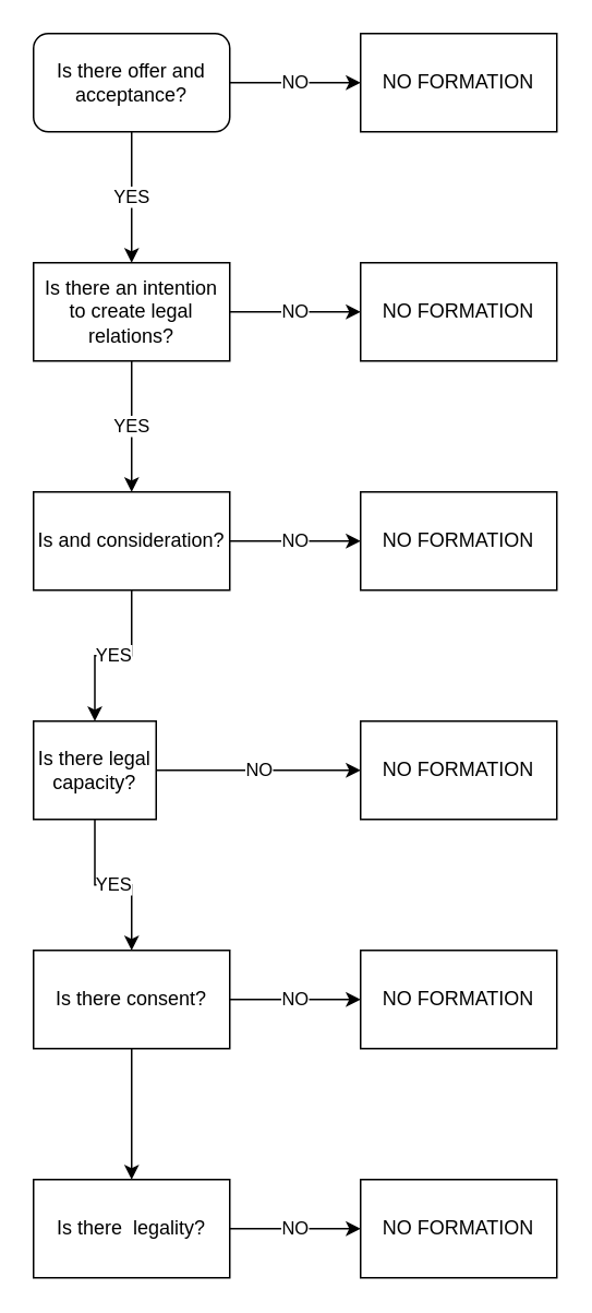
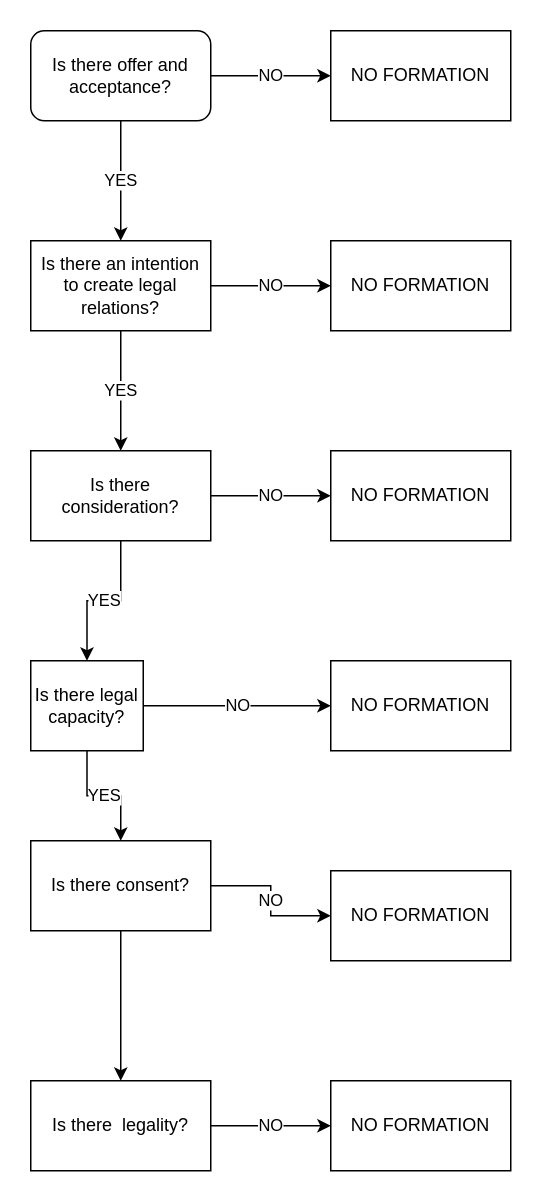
  <mxCell id="0" />
  <mxCell id="1" parent="0" />
  <mxCell id="2" value="YES" style="edgeStyle=orthogonalEdgeStyle;rounded=0;orthogonalLoop=1;jettySize=auto;html=1;" edge="1" parent="1" source="4" target="7"><mxGeometry relative="1" as="geometry" /></mxCell>
  <mxCell id="3" value="NO" style="edgeStyle=orthogonalEdgeStyle;rounded=0;orthogonalLoop=1;jettySize=auto;html=1;" edge="1" parent="1" source="4" target="17"><mxGeometry relative="1" as="geometry" /></mxCell>
  <mxCell id="4" value="Is there offer and acceptance?" style="whiteSpace=wrap;html=1;rounded=1;" vertex="1" parent="1"><mxGeometry x="20" y="20" width="120" height="60" as="geometry" /></mxCell>
  <mxCell id="5" value="YES" style="edgeStyle=orthogonalEdgeStyle;rounded=0;orthogonalLoop=1;jettySize=auto;html=1;" edge="1" parent="1" source="7" target="10"><mxGeometry relative="1" as="geometry" /></mxCell>
  <mxCell id="6" value="NO" style="edgeStyle=orthogonalEdgeStyle;rounded=0;orthogonalLoop=1;jettySize=auto;html=1;" edge="1" parent="1" source="7" target="18"><mxGeometry relative="1" as="geometry" /></mxCell>
  <mxCell id="7" value="Is there an intention to create legal relations?" style="rounded=0;whiteSpace=wrap;html=1;" vertex="1" parent="1"><mxGeometry x="20" y="160" width="120" height="60" as="geometry" /></mxCell>
  <mxCell id="8" value="YES" style="edgeStyle=orthogonalEdgeStyle;rounded=0;orthogonalLoop=1;jettySize=auto;html=1;" edge="1" parent="1" source="10" target="13"><mxGeometry relative="1" as="geometry" /></mxCell>
  <mxCell id="9" value="NO" style="edgeStyle=orthogonalEdgeStyle;rounded=0;orthogonalLoop=1;jettySize=auto;html=1;" edge="1" parent="1" source="10" target="19"><mxGeometry relative="1" as="geometry" /></mxCell>
- <mxCell id="10" value="Is and consideration?" style="whiteSpace=wrap;html=1;rounded=0;" vertex="1" parent="1"><mxGeometry x="20" y="300" width="120" height="60" as="geometry" /></mxCell>
+ <mxCell id="10" value="Is there consideration?" style="whiteSpace=wrap;html=1;rounded=0;" vertex="1" parent="1"><mxGeometry x="20" y="300" width="120" height="60" as="geometry" /></mxCell>
  <mxCell id="11" value="YES" style="edgeStyle=orthogonalEdgeStyle;rounded=0;orthogonalLoop=1;jettySize=auto;html=1;" edge="1" parent="1" source="13" target="16"><mxGeometry relative="1" as="geometry" /></mxCell>
  <mxCell id="12" value="NO" style="edgeStyle=orthogonalEdgeStyle;rounded=0;orthogonalLoop=1;jettySize=auto;html=1;" edge="1" parent="1" source="13" target="20"><mxGeometry relative="1" as="geometry" /></mxCell>
  <mxCell id="13" value="Is there legal capacity?" style="whiteSpace=wrap;html=1;rounded=0;" vertex="1" parent="1"><mxGeometry x="20" y="440" width="75" height="60" as="geometry" /></mxCell>
  <mxCell id="14" value="NO" style="edgeStyle=orthogonalEdgeStyle;rounded=0;orthogonalLoop=1;jettySize=auto;html=1;" edge="1" parent="1" source="16" target="21"><mxGeometry relative="1" as="geometry" /></mxCell>
  <mxCell id="15" value="" style="edgeStyle=orthogonalEdgeStyle;rounded=0;orthogonalLoop=1;jettySize=auto;html=1;" edge="1" parent="1" source="16" target="23"><mxGeometry relative="1" as="geometry" /></mxCell>
- <mxCell id="16" value="Is there consent?" style="whiteSpace=wrap;html=1;rounded=0;" vertex="1" parent="1"><mxGeometry x="20" y="580" width="120" height="60" as="geometry" /></mxCell>
+ <mxCell id="16" value="Is there consent?" style="whiteSpace=wrap;html=1;rounded=0;" vertex="1" parent="1"><mxGeometry x="20" y="560" width="120" height="60" as="geometry" /></mxCell>
  <mxCell id="17" value="NO FORMATION" style="whiteSpace=wrap;html=1;rounded=0;" vertex="1" parent="1"><mxGeometry x="220" y="20" width="120" height="60" as="geometry" /></mxCell>
  <mxCell id="18" value="NO FORMATION" style="whiteSpace=wrap;html=1;rounded=0;" vertex="1" parent="1"><mxGeometry x="220" y="160" width="120" height="60" as="geometry" /></mxCell>
  <mxCell id="19" value="NO FORMATION" style="whiteSpace=wrap;html=1;rounded=0;" vertex="1" parent="1"><mxGeometry x="220" y="300" width="120" height="60" as="geometry" /></mxCell>
  <mxCell id="20" value="NO FORMATION" style="whiteSpace=wrap;html=1;rounded=0;" vertex="1" parent="1"><mxGeometry x="220" y="440" width="120" height="60" as="geometry" /></mxCell>
  <mxCell id="21" value="NO FORMATION" style="whiteSpace=wrap;html=1;rounded=0;" vertex="1" parent="1"><mxGeometry x="220" y="580" width="120" height="60" as="geometry" /></mxCell>
  <mxCell id="22" value="NO" style="edgeStyle=orthogonalEdgeStyle;rounded=0;orthogonalLoop=1;jettySize=auto;html=1;" edge="1" parent="1" source="23" target="24"><mxGeometry relative="1" as="geometry" /></mxCell>
  <mxCell id="23" value="Is there&amp;nbsp; legality?" style="whiteSpace=wrap;html=1;rounded=0;" vertex="1" parent="1"><mxGeometry x="20" y="720" width="120" height="60" as="geometry" /></mxCell>
  <mxCell id="24" value="NO FORMATION" style="whiteSpace=wrap;html=1;rounded=0;" vertex="1" parent="1"><mxGeometry x="220" y="720" width="120" height="60" as="geometry" /></mxCell>
